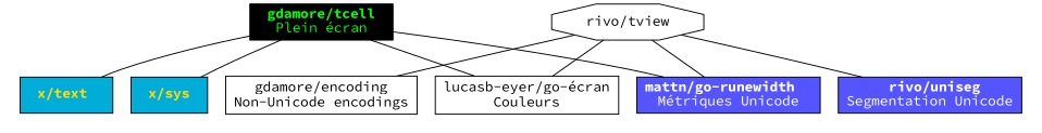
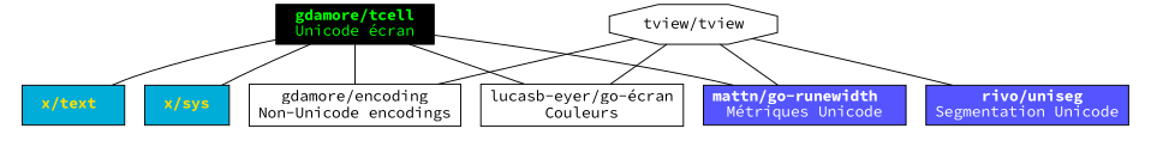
  graph {
    fontname="Source Code Pro"
    rankdir=TB
    node [fontname="Source Code Pro" shape=rect style=filled]
    edge [fontname="Source Code Pro"]
    n1 [fillcolor="#00ADD8" fontcolor="#fddd00" label=< <B>x/sys</B> >]
    n2 [fillcolor="#00ADD8" fontcolor="#fddd00" label=< <B>x/text </B> >]
    n3 [fillcolor="#5455FE" fontcolor=white label=< <B>rivo/uniseg</B><br/>Segmentation Unicode>]
    n4 [fillcolor="#5455FE" fontcolor=white label=<<B>mattn/go-runewidth</B>  <br/>Métriques Unicode>]
-   n5 [label="rivo/tview" shape=octagon style=""]
+   n5 [label="tview/tview" shape=octagon style=""]
    n6 [label="lucasb-eyer/go-écran\nCouleurs" style=""]
    n7 [label="gdamore/encoding\nNon-Unicode encodings" style=""]
-   n8 [fillcolor=black fontcolor=green label=< <B>gdamore/tcell</B> <br/>Plein écran>]
+   n8 [fillcolor=black fontcolor=green label=< <B>gdamore/tcell</B> <br/>Unicode écran>]
    subgraph cluster_1 {
      color=none
      n1
      n2
    }
    subgraph cluster_2 {
      color=none
      rank=same
      n3
      n4
    }
    n5 -- n3
    n5 -- n4
    n5 -- n6
    n5 -- n7
    n8 -- n1
    n8 -- n2
    n8 -- n4
    n8 -- n6
+   n8 -- n7
  }
